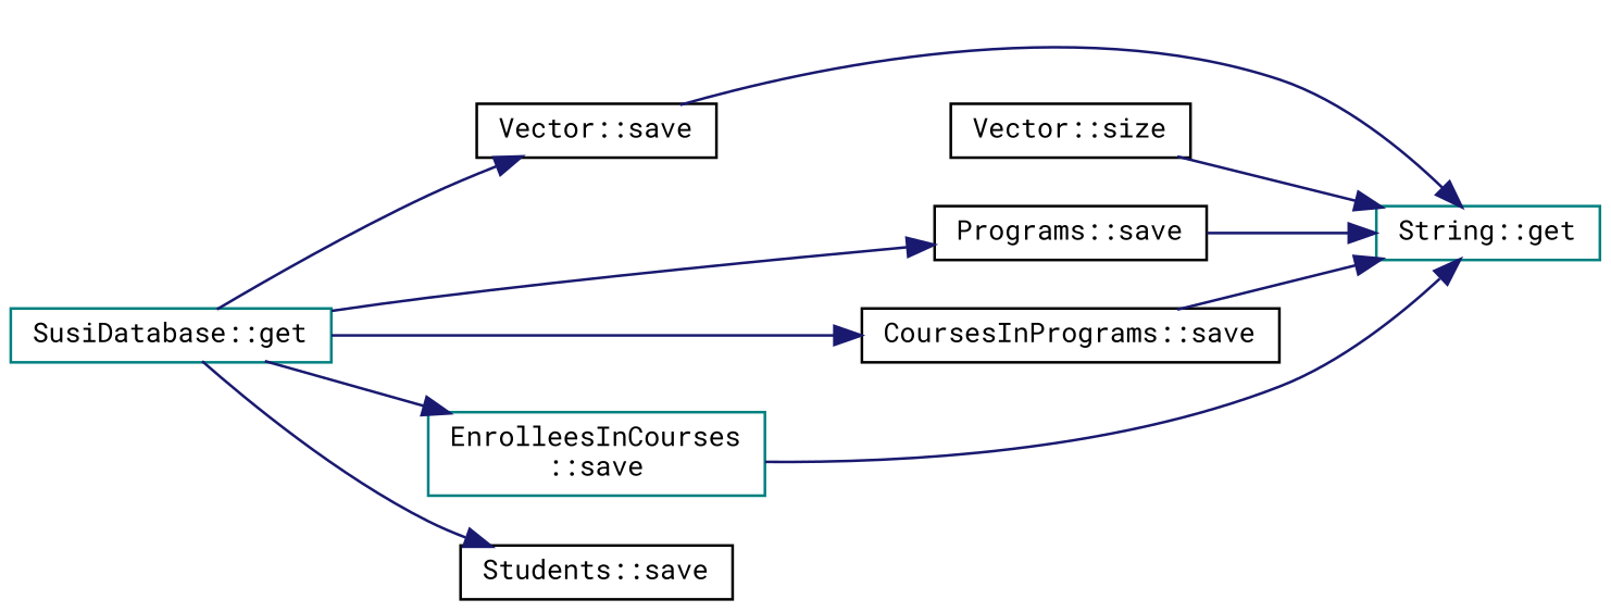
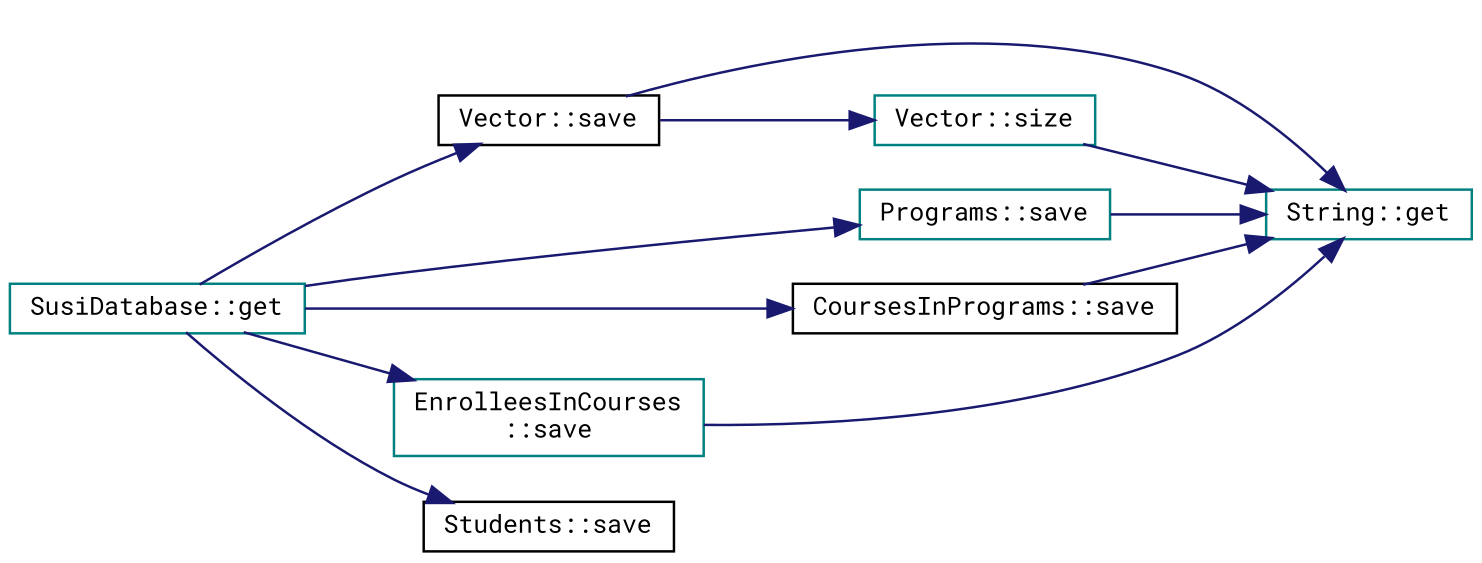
  digraph {
    fontname="Roboto Mono"
    rankdir=LR
    node [color=black fillcolor=white fontname="Roboto Mono" fontsize=10 shape=record style=filled]
    edge [color=midnightblue fontname="Roboto Mono" fontsize=10 labelfontname=Helvetica labelfontsize=10 style=solid]
    n1 [color=teal height=0.2 label="SusiDatabase::get" width=0.4]
    n2 [height=0.2 label="Vector::save" width=0.4]
-   n3 [height=0.2 label="Programs::save" width=0.4]
+   n3 [color=teal height=0.2 label="Programs::save" width=0.4]
    n4 [height=0.2 label="CoursesInPrograms::save" width=0.4]
    n5 [color=teal height=0.2 label="EnrolleesInCourses\l::save" width=0.4]
    n6 [height=0.2 label="Students::save" width=0.4]
    n7 [color=teal height=0.2 label="String::get" width=0.4]
-   n8 [height=0.2 label="Vector::size" width=0.4]
+   n8 [color=teal height=0.2 label="Vector::size" width=0.4]
    n1 -> n2
    n1 -> n3
    n1 -> n4
    n1 -> n5
    n1 -> n6
    n2 -> n7
+   n2 -> n8
    n3 -> n7
    n4 -> n7
    n5 -> n7
    n8 -> n7
  }
